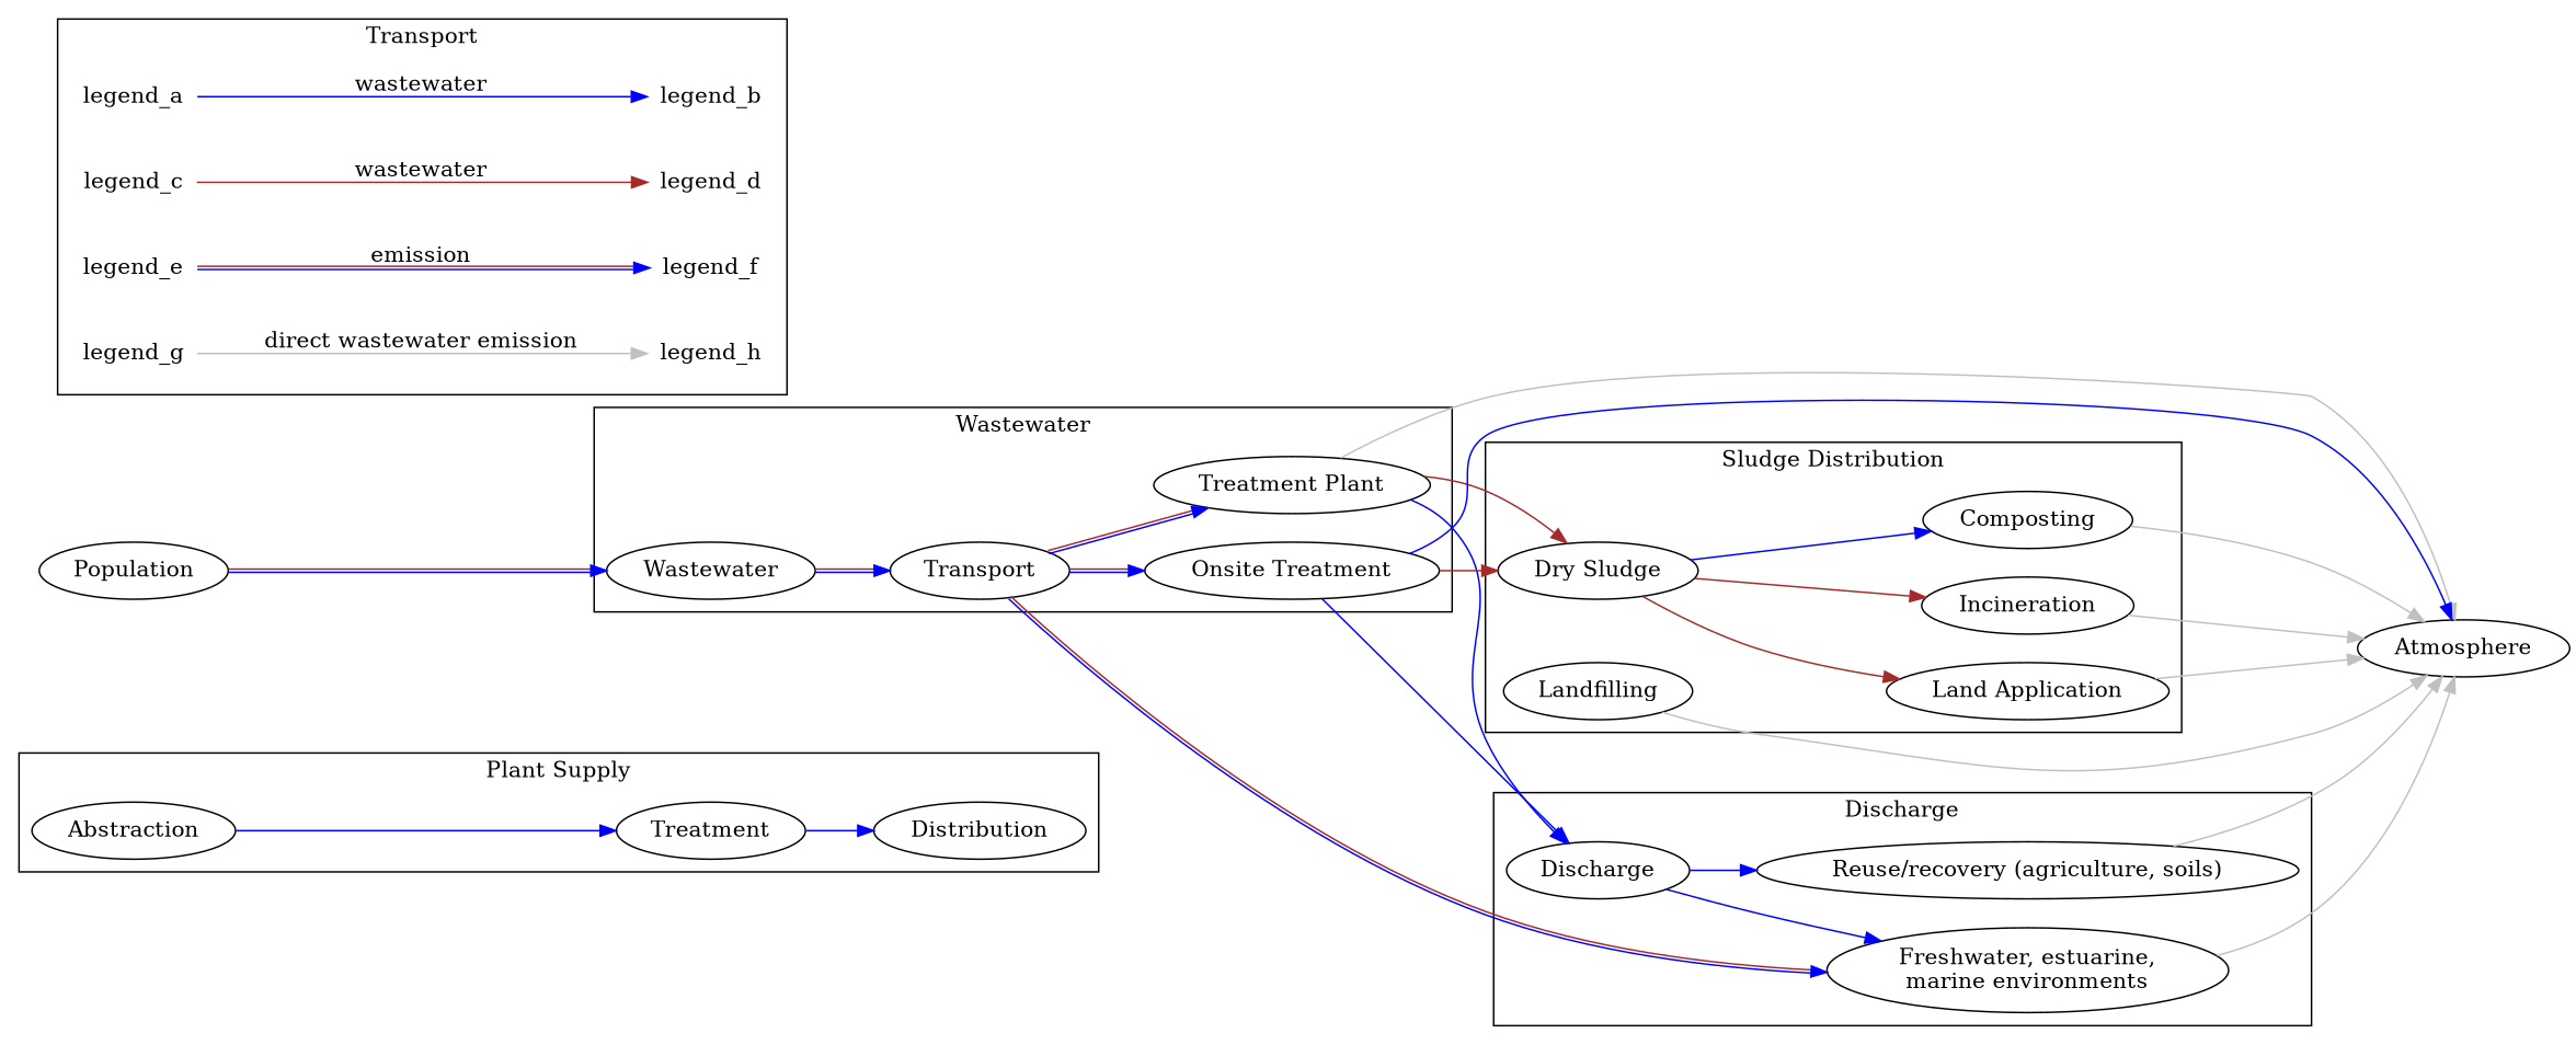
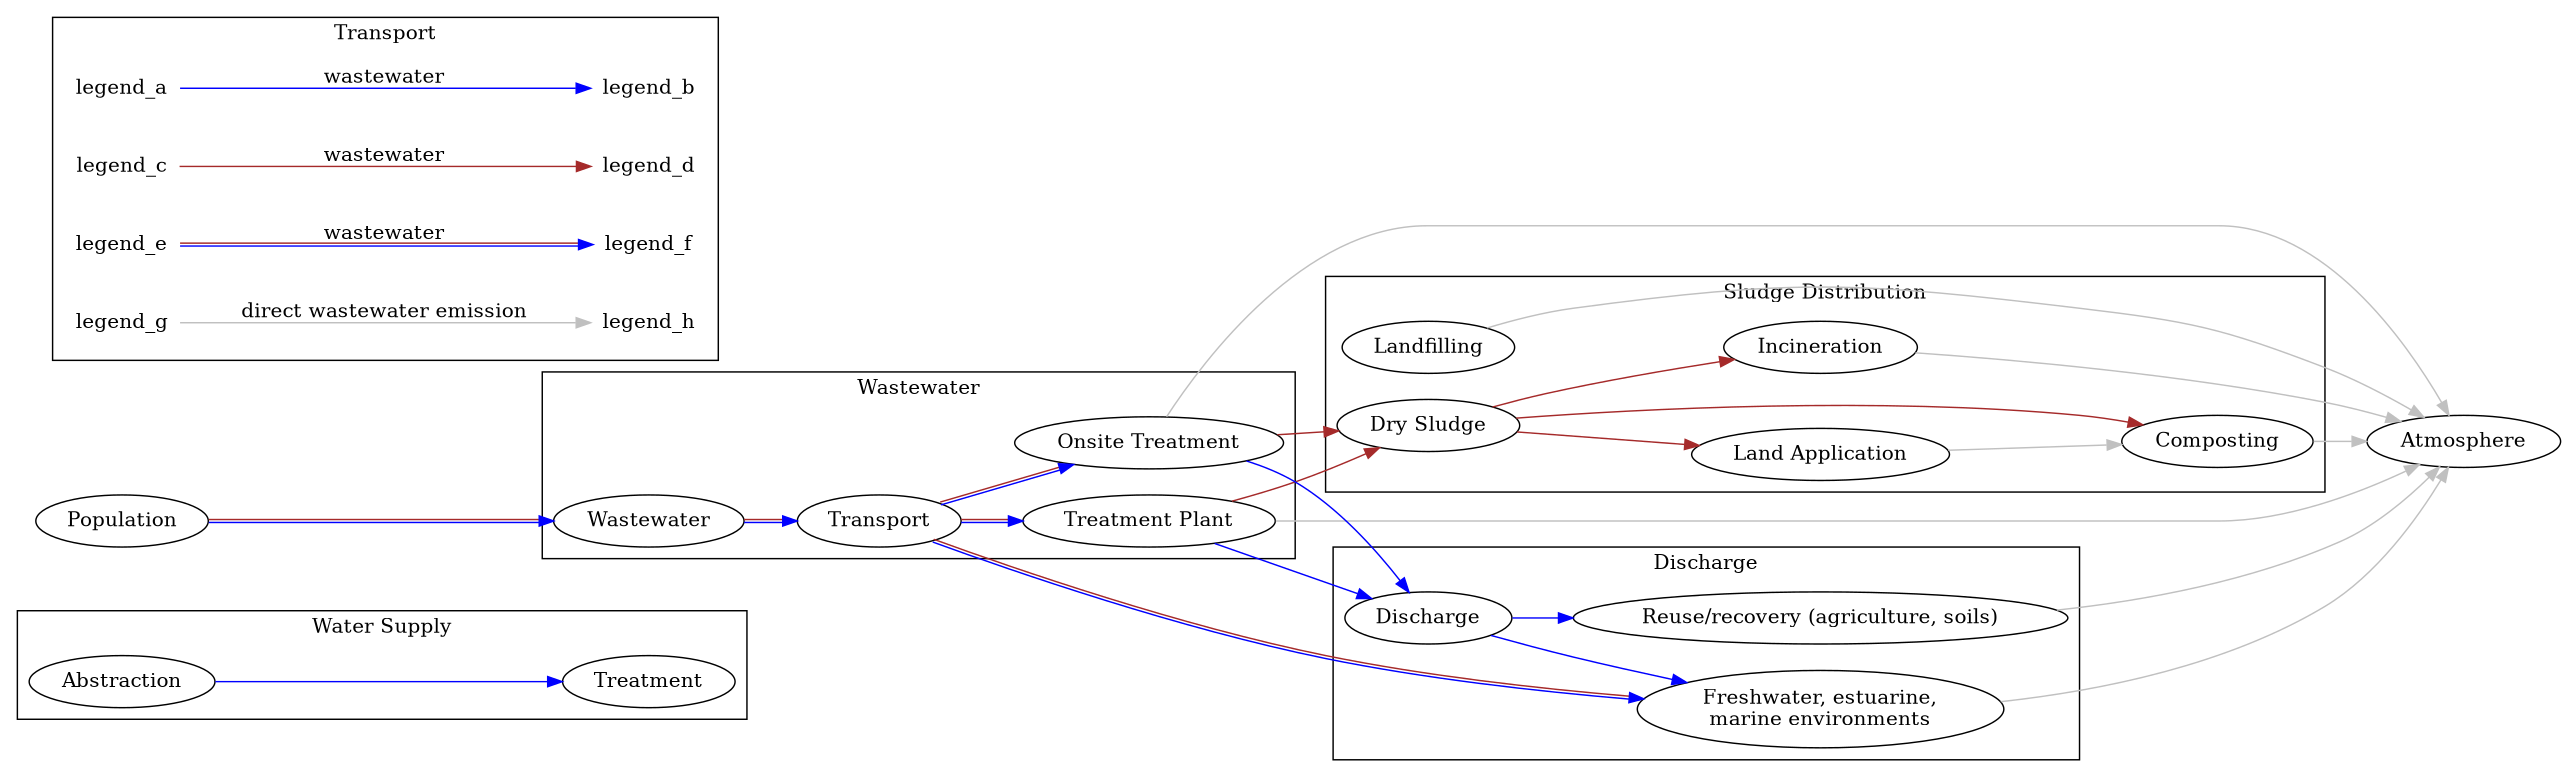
  digraph {
    rankdir=LR
    edge [color=grey]
    n1 [label=Abstraction]
    n2 [label=Treatment]
-   n3 [label=Distribution]
    n4 [label=Wastewater]
    n5 [label=Transport]
    n6 [label="Treatment Plant"]
    n7 [label="Onsite Treatment"]
    n8 [label="Freshwater, estuarine,\nmarine environments"]
    n9 [label=Discharge]
    n10 [label="Reuse/recovery (agriculture, soils)"]
    n11 [label="Dry Sludge"]
    n12 [label=Incineration]
    n13 [label=Landfilling]
    n14 [label="Land Application"]
    n15 [label=Composting]
    legend_a [shape=none]
    legend_b [shape=none]
    legend_c [shape=none]
    legend_d [shape=none]
    legend_e [shape=none]
    legend_f [shape=none]
    legend_g [shape=none]
    legend_h [shape=none]
    Atmosphere
    n25 [label=Population]
    subgraph cluster_1 {
-     label="Plant Supply"
+     label="Water Supply"
      n1
      n2
-     n3
    }
    subgraph cluster_2 {
      label=Wastewater
      n4
      n5
      n6
      n7
    }
    subgraph cluster_3 {
      label=Discharge
      n8
      n9
      n10
    }
    subgraph cluster_4 {
      label="Sludge Distribution"
      n11
      n12
      n13
      n14
      n15
    }
    subgraph cluster_5 {
      label=Transport
      rankdi=LR
      legend_a
      legend_b
      legend_c
      legend_d
      legend_e
      legend_f
      legend_g
      legend_h
    }
    n1 -> n2 [color=blue]
-   n2 -> n3 [color=blue]
    n4 -> n5 [color="blue:brown"]
    n5 -> n6 [color="blue:brown"]
    n5 -> n7 [color="blue:brown"]
    n5 -> n8 [color="blue:brown"]
    n6 -> n9 [color=blue]
    n6 -> n11 [color=brown]
    n6 -> Atmosphere
    n7 -> n9 [color=blue]
    n7 -> n11 [color=brown]
-   n7 -> Atmosphere [color=blue]
+   n7 -> Atmosphere
    n8 -> Atmosphere
    n9 -> n8 [color=blue]
    n9 -> n10 [color=blue]
    n10 -> Atmosphere
    n11 -> n12 [color=brown]
    n11 -> n14 [color=brown]
-   n11 -> n15 [color=blue]
+   n11 -> n15 [color=brown]
    n12 -> Atmosphere
    n13 -> Atmosphere
-   n14 -> Atmosphere
+   n14 -> n15
    n15 -> Atmosphere
    legend_a -> legend_b [color=blue label=wastewater]
    legend_c -> legend_d [color=brown label=wastewater]
-   legend_e -> legend_f [color="blue:brown" label=emission]
+   legend_e -> legend_f [color="blue:brown" label=wastewater]
    legend_g -> legend_h [label="direct wastewater emission"]
    n25 -> n4 [color="blue:brown"]
  }
